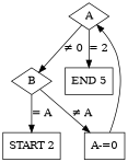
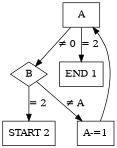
  digraph {
    node [shape=box]
-   n1 [label=A shape=diamond]
+   n1 [label=A]
    n2 [label=B shape=diamond]
-   n3 [label="END 5"]
-   n4 [label="A-=0"]
+   n3 [label="END 1"]
+   n4 [label="A-=1"]
    n5 [label="START 2"]
    n1 -> n2 [label="≠ 0"]
    n1 -> n3 [label="= 2"]
    n2 -> n4 [label="≠ A"]
-   n2 -> n5 [label="= A"]
+   n2 -> n5 [label="= 2"]
    n4 -> n1
  }
